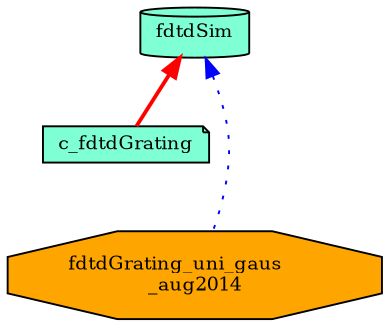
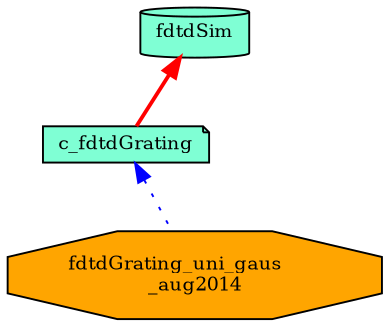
  digraph {
    fontname="DejaVu Serif"
    node [color=black fillcolor=aquamarine fontname="DejaVu Serif" fontsize=10 style=filled]
    edge [dir=back fontname="DejaVu Serif" fontsize=10 labelfontname=FreeSans labelfontsize=10]
    n1 [fontcolor=black height=0.2 label=fdtdSim shape=cylinder width=0.4]
    n2 [height=0.2 label=c_fdtdGrating shape=note width=0.4]
    n3 [fillcolor=orange height=0.2 label="fdtdGrating_uni_gaus\l_aug2014" shape=octagon width=0.4]
    n1 -> n2 [color=red style=bold]
-   n1 -> n3 [color=blue style=dotted]
+   n2 -> n3 [color=blue style=dotted]
  }
